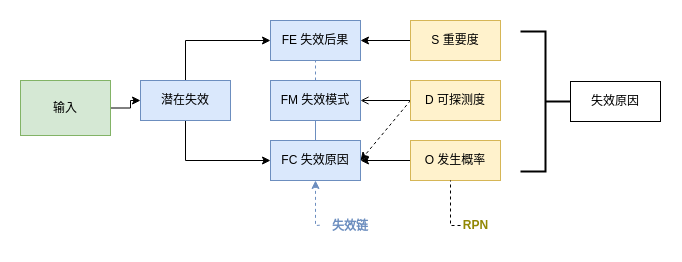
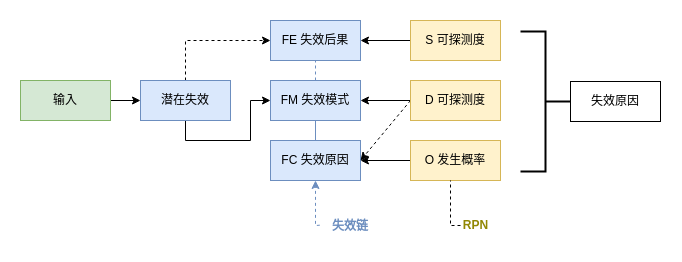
  <mxCell id="0" />
  <mxCell id="1" parent="0" />
  <mxCell id="2" value="" style="edgeStyle=orthogonalEdgeStyle;rounded=0;orthogonalLoop=1;jettySize=auto;html=1;" edge="1" parent="1" source="3" target="6"><mxGeometry relative="1" as="geometry" /></mxCell>
- <mxCell id="3" value="输入" style="rounded=0;whiteSpace=wrap;html=1;fillColor=#d5e8d4;strokeColor=#82b366;" vertex="1" parent="1"><mxGeometry x="20" y="80" width="90" height="55" as="geometry" /></mxCell>
- <mxCell id="4" style="edgeStyle=orthogonalEdgeStyle;rounded=0;orthogonalLoop=1;jettySize=auto;html=1;exitX=0.5;exitY=0;exitDx=0;exitDy=0;entryX=0;entryY=0.5;entryDx=0;entryDy=0;" edge="1" parent="1" source="6" target="8"><mxGeometry relative="1" as="geometry" /></mxCell>
- <mxCell id="5" style="edgeStyle=orthogonalEdgeStyle;rounded=0;orthogonalLoop=1;jettySize=auto;html=1;exitX=0.5;exitY=1;exitDx=0;exitDy=0;entryX=0;entryY=0.5;entryDx=0;entryDy=0;" edge="1" parent="1" source="6" target="9"><mxGeometry relative="1" as="geometry" /></mxCell>
+ <mxCell id="3" value="输入" style="rounded=0;whiteSpace=wrap;html=1;fillColor=#d5e8d4;strokeColor=#82b366;" vertex="1" parent="1"><mxGeometry x="20" y="80" width="90" height="40" as="geometry" /></mxCell>
+ <mxCell id="4" style="edgeStyle=orthogonalEdgeStyle;rounded=0;orthogonalLoop=1;jettySize=auto;html=1;exitX=0.5;exitY=0;exitDx=0;exitDy=0;entryX=0;entryY=0.5;entryDx=0;entryDy=0;dashed=1;" edge="1" parent="1" source="6" target="8"><mxGeometry relative="1" as="geometry" /></mxCell>
+ <mxCell id="5" style="edgeStyle=orthogonalEdgeStyle;rounded=0;orthogonalLoop=1;jettySize=auto;html=1;exitX=0.5;exitY=1;exitDx=0;exitDy=0;" edge="1" parent="1" source="6" target="7"><mxGeometry relative="1" as="geometry" /></mxCell>
  <mxCell id="6" value="潜在失效" style="rounded=0;whiteSpace=wrap;html=1;fillColor=#dae8fc;strokeColor=#6c8ebf;" vertex="1" parent="1"><mxGeometry x="140" y="80" width="90" height="40" as="geometry" /></mxCell>
  <mxCell id="7" value="FM 失效模式" style="rounded=0;whiteSpace=wrap;html=1;fillColor=#dae8fc;strokeColor=#6c8ebf;" vertex="1" parent="1"><mxGeometry x="270" y="80" width="90" height="40" as="geometry" /></mxCell>
  <mxCell id="8" value="FE 失效后果" style="rounded=0;whiteSpace=wrap;html=1;fillColor=#dae8fc;strokeColor=#6c8ebf;" vertex="1" parent="1"><mxGeometry x="270" y="20" width="90" height="40" as="geometry" /></mxCell>
  <mxCell id="9" value="FC 失效原因" style="rounded=0;whiteSpace=wrap;html=1;fillColor=#dae8fc;strokeColor=#6c8ebf;" vertex="1" parent="1"><mxGeometry x="270" y="140" width="90" height="40" as="geometry" /></mxCell>
  <mxCell id="10" value="" style="endArrow=none;dashed=1;html=1;rounded=0;entryX=0.5;entryY=1;entryDx=0;entryDy=0;exitX=0.5;exitY=0;exitDx=0;exitDy=0;fillColor=#dae8fc;strokeColor=#6c8ebf;" edge="1" parent="1" source="7" target="8"><mxGeometry width="50" height="50" relative="1" as="geometry"><mxPoint x="20" y="320" as="sourcePoint" /><mxPoint x="70" y="270" as="targetPoint" /></mxGeometry></mxCell>
  <mxCell id="11" value="" style="endArrow=none;dashed=0;html=1;rounded=0;entryX=0.5;entryY=1;entryDx=0;entryDy=0;exitX=0.5;exitY=0;exitDx=0;exitDy=0;fillColor=#dae8fc;strokeColor=#6c8ebf;" edge="1" parent="1" source="9" target="7"><mxGeometry width="50" height="50" relative="1" as="geometry"><mxPoint x="325" y="90" as="sourcePoint" /><mxPoint x="325" y="70" as="targetPoint" /></mxGeometry></mxCell>
  <mxCell id="12" value="" style="endArrow=classic;dashed=1;html=1;rounded=0;entryX=0.5;entryY=1;entryDx=0;entryDy=0;exitX=-0.011;exitY=0.49;exitDx=0;exitDy=0;exitPerimeter=0;fillColor=#dae8fc;strokeColor=#6c8ebf;" edge="1" parent="1" source="13" target="9"><mxGeometry width="50" height="50" relative="1" as="geometry"><mxPoint x="330" y="230" as="sourcePoint" /><mxPoint x="290" y="230" as="targetPoint" /><Array as="points"><mxPoint x="315" y="225" /></Array></mxGeometry></mxCell>
  <mxCell id="13" value="失效链" style="text;align=center;verticalAlign=middle;resizable=0;points=[];autosize=1;strokeColor=none;fillColor=none;labelBorderColor=none;fontColor=light-dark(#6c8ebf, #ededed);fontStyle=1" vertex="1" parent="1"><mxGeometry x="320" y="210" width="60" height="30" as="geometry" /></mxCell>
- <mxCell id="14" style="edgeStyle=orthogonalEdgeStyle;rounded=0;orthogonalLoop=1;jettySize=auto;html=1;exitX=0;exitY=0.5;exitDx=0;exitDy=0;entryX=1;entryY=0.5;entryDx=0;entryDy=0;endArrow=open;" edge="1" parent="1" source="16" target="7"><mxGeometry relative="1" as="geometry" /></mxCell>
+ <mxCell id="14" style="edgeStyle=orthogonalEdgeStyle;rounded=0;orthogonalLoop=1;jettySize=auto;html=1;exitX=0;exitY=0.5;exitDx=0;exitDy=0;entryX=1;entryY=0.5;entryDx=0;entryDy=0;" edge="1" parent="1" source="16" target="7"><mxGeometry relative="1" as="geometry" /></mxCell>
  <mxCell id="15" style="rounded=0;orthogonalLoop=1;jettySize=auto;html=1;exitX=0;exitY=0.5;exitDx=0;exitDy=0;entryX=1;entryY=0.5;entryDx=0;entryDy=0;dashed=1;" edge="1" parent="1" source="16" target="9"><mxGeometry relative="1" as="geometry" /></mxCell>
  <mxCell id="16" value="D 可探测度" style="rounded=0;whiteSpace=wrap;html=1;fillColor=#fff2cc;strokeColor=#d6b656;" vertex="1" parent="1"><mxGeometry x="410" y="80" width="90" height="40" as="geometry" /></mxCell>
  <mxCell id="17" style="edgeStyle=orthogonalEdgeStyle;rounded=0;orthogonalLoop=1;jettySize=auto;html=1;exitX=0;exitY=0.5;exitDx=0;exitDy=0;entryX=1;entryY=0.5;entryDx=0;entryDy=0;" edge="1" parent="1" source="18" target="8"><mxGeometry relative="1" as="geometry" /></mxCell>
- <mxCell id="18" value="S 重要度" style="rounded=0;whiteSpace=wrap;html=1;fillColor=#fff2cc;strokeColor=#d6b656;" vertex="1" parent="1"><mxGeometry x="410" y="20" width="90" height="40" as="geometry" /></mxCell>
+ <mxCell id="18" value="S 可探测度" style="rounded=0;whiteSpace=wrap;html=1;fillColor=#fff2cc;strokeColor=#d6b656;" vertex="1" parent="1"><mxGeometry x="410" y="20" width="90" height="40" as="geometry" /></mxCell>
  <mxCell id="19" style="edgeStyle=orthogonalEdgeStyle;rounded=0;orthogonalLoop=1;jettySize=auto;html=1;exitX=0;exitY=0.5;exitDx=0;exitDy=0;entryX=1;entryY=0.5;entryDx=0;entryDy=0;" edge="1" parent="1" source="20" target="9"><mxGeometry relative="1" as="geometry" /></mxCell>
  <mxCell id="20" value="O 发生概率" style="rounded=0;whiteSpace=wrap;html=1;fillColor=#fff2cc;strokeColor=#d6b656;" vertex="1" parent="1"><mxGeometry x="410" y="140" width="90" height="40" as="geometry" /></mxCell>
  <mxCell id="21" value="" style="endArrow=none;dashed=1;html=1;rounded=0;entryX=0.5;entryY=1;entryDx=0;entryDy=0;exitX=-0.011;exitY=0.49;exitDx=0;exitDy=0;exitPerimeter=0;" edge="1" parent="1"><mxGeometry width="50" height="50" relative="1" as="geometry"><mxPoint x="460" y="225" as="sourcePoint" /><mxPoint x="450" y="180" as="targetPoint" /><Array as="points"><mxPoint x="450" y="225" /></Array></mxGeometry></mxCell>
  <mxCell id="22" value="RPN" style="text;html=1;align=center;verticalAlign=middle;resizable=0;points=[];autosize=1;strokeColor=none;fillColor=none;fontColor=light-dark(#918703,#EDEDED);fontStyle=1" vertex="1" parent="1"><mxGeometry x="450" y="210" width="50" height="30" as="geometry" /></mxCell>
  <mxCell id="23" value="" style="strokeWidth=2;html=1;shape=mxgraph.flowchart.annotation_2;align=left;labelPosition=right;pointerEvents=1;rotation=-180;" vertex="1" parent="1"><mxGeometry x="520" y="31" width="50" height="140" as="geometry" /></mxCell>
  <mxCell id="24" value="失效原因" style="rounded=0;whiteSpace=wrap;html=1;" vertex="1" parent="1"><mxGeometry x="570" y="81" width="90" height="40" as="geometry" /></mxCell>
